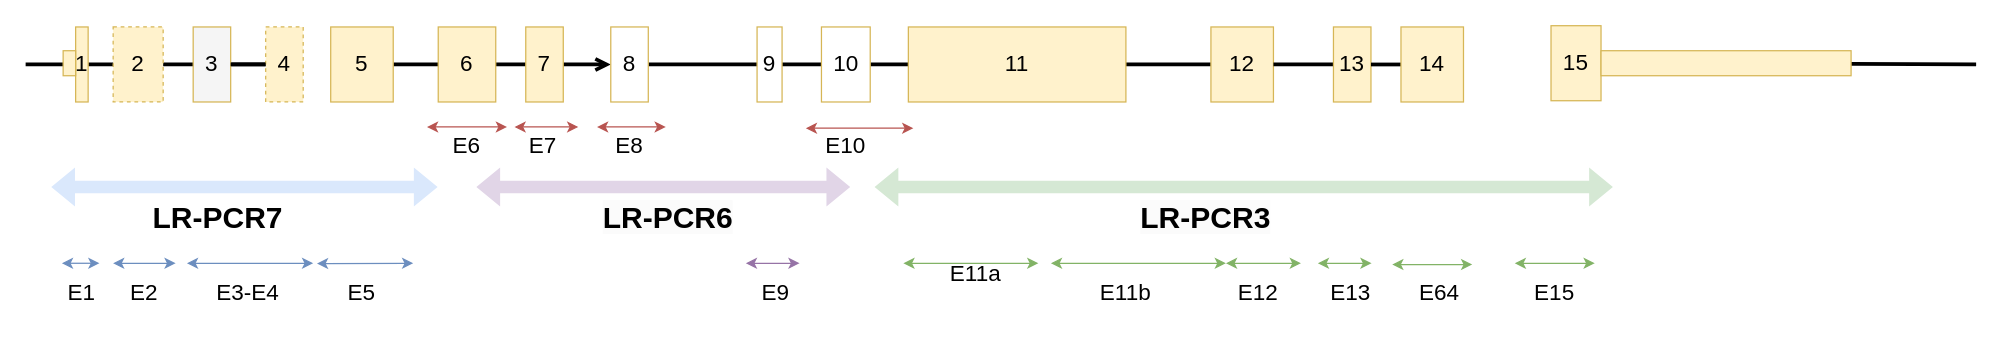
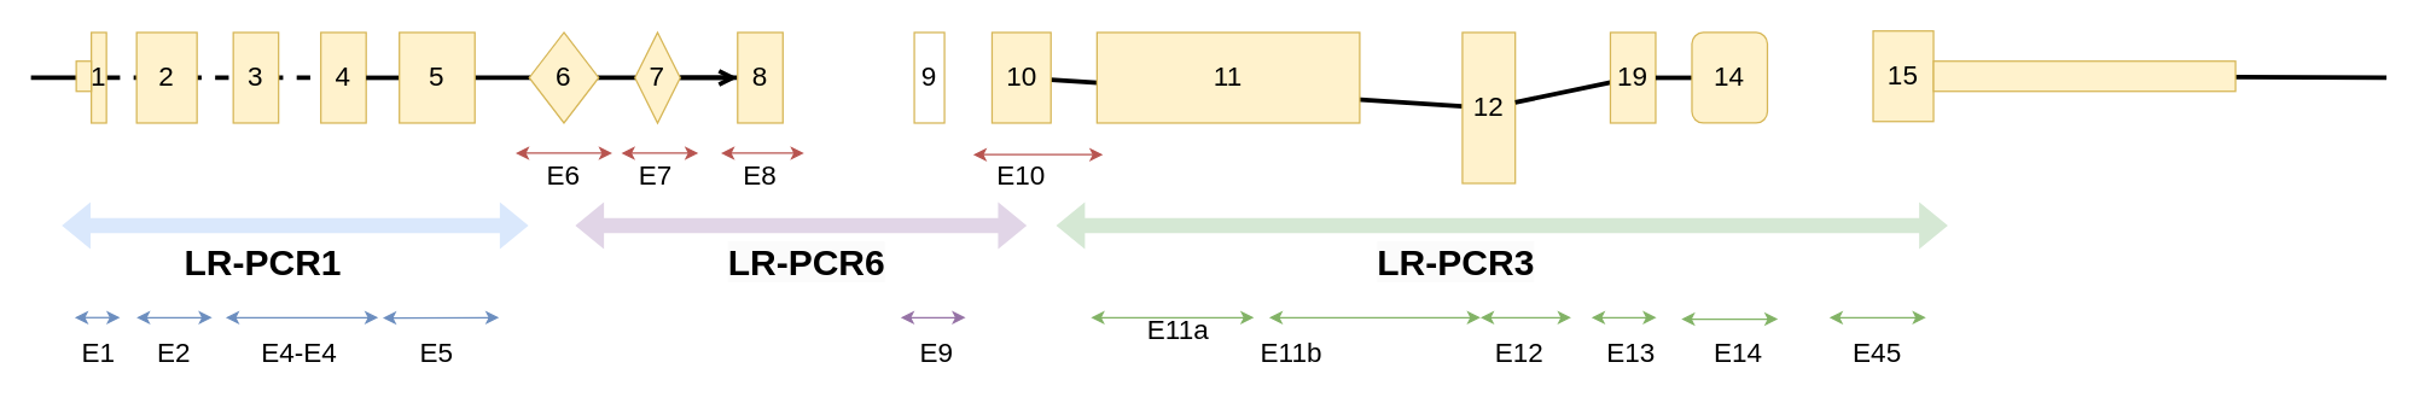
  <mxCell id="0" />
  <mxCell id="1" parent="0" />
- <mxCell id="2" value="" style="endArrow=none;html=1;rounded=0;strokeWidth=3;" edge="1" parent="1" source="8" target="11"><mxGeometry width="50" height="50" relative="1" as="geometry"><mxPoint x="70" y="51" as="sourcePoint" /><mxPoint x="1300" y="51" as="targetPoint" /></mxGeometry></mxCell>
- <mxCell id="3" value="" style="endArrow=none;html=1;rounded=0;strokeWidth=3;" edge="1" parent="1" source="16" target="18"><mxGeometry width="50" height="50" relative="1" as="geometry"><mxPoint x="500" y="51" as="sourcePoint" /><mxPoint x="1300" y="51" as="targetPoint" /></mxGeometry></mxCell>
+ <mxCell id="2" value="" style="endArrow=none;html=1;rounded=0;strokeWidth=3;dashed=1;" edge="1" parent="1" source="8" target="11"><mxGeometry width="50" height="50" relative="1" as="geometry"><mxPoint x="70" y="51" as="sourcePoint" /><mxPoint x="1300" y="51" as="targetPoint" /></mxGeometry></mxCell>
+ <mxCell id="3" value="" style="endArrow=none;html=1;rounded=0;strokeWidth=3;" edge="1" parent="1" source="16" target="15"><mxGeometry width="50" height="50" relative="1" as="geometry"><mxPoint x="500" y="51" as="sourcePoint" /><mxPoint x="1300" y="51" as="targetPoint" /></mxGeometry></mxCell>
  <mxCell id="4" value="" style="endArrow=none;html=1;rounded=0;strokeWidth=3;" edge="1" parent="1" source="18" target="20"><mxGeometry width="50" height="50" relative="1" as="geometry"><mxPoint x="696" y="51" as="sourcePoint" /><mxPoint x="1300" y="51" as="targetPoint" /></mxGeometry></mxCell>
  <mxCell id="5" value="" style="endArrow=open;html=1;rounded=0;strokeWidth=3;" edge="1" parent="1" source="13" target="16"><mxGeometry width="50" height="50" relative="1" as="geometry"><mxPoint x="314" y="51" as="sourcePoint" /><mxPoint x="1300" y="51" as="targetPoint" /></mxGeometry></mxCell>
  <mxCell id="6" value="" style="endArrow=none;html=1;rounded=0;strokeWidth=3;" edge="1" parent="1" source="64"><mxGeometry width="50" height="50" relative="1" as="geometry"><mxPoint x="60" y="51" as="sourcePoint" /><mxPoint x="1580" y="51" as="targetPoint" /></mxGeometry></mxCell>
  <mxCell id="7" value="" style="endArrow=none;html=1;rounded=0;strokeWidth=3;" edge="1" parent="1" target="8"><mxGeometry width="50" height="50" relative="1" as="geometry"><mxPoint x="20" y="51" as="sourcePoint" /><mxPoint x="1300" y="51" as="targetPoint" /></mxGeometry></mxCell>
  <mxCell id="8" value="&lt;font style=&quot;font-size: 18px;&quot;&gt;1&lt;/font&gt;" style="rounded=0;whiteSpace=wrap;html=1;fillColor=#fff2cc;strokeColor=#d6b656;" vertex="1" parent="1"><mxGeometry x="60" y="21" width="10" height="60" as="geometry" /></mxCell>
- <mxCell id="9" value="&lt;font style=&quot;font-size: 18px;&quot;&gt;2&lt;/font&gt;" style="rounded=0;whiteSpace=wrap;html=1;fillColor=#fff2cc;strokeColor=#d6b656;dashed=1;" vertex="1" parent="1"><mxGeometry x="90" y="21" width="40" height="60" as="geometry" /></mxCell>
- <mxCell id="10" value="&lt;font style=&quot;font-size: 18px;&quot;&gt;3&lt;/font&gt;" style="rounded=0;whiteSpace=wrap;html=1;fillColor=#f5f5f5;strokeColor=#d6b656;" vertex="1" parent="1"><mxGeometry x="154" y="21" width="30" height="60" as="geometry" /></mxCell>
- <mxCell id="11" value="&lt;font style=&quot;font-size: 18px;&quot;&gt;4&lt;/font&gt;" style="rounded=0;whiteSpace=wrap;html=1;fillColor=#fff2cc;strokeColor=#d6b656;dashed=1;" vertex="1" parent="1"><mxGeometry x="212" y="21" width="30" height="60" as="geometry" /></mxCell>
- <mxCell id="12" value="" style="endArrow=none;html=1;rounded=0;strokeWidth=3;" edge="1" parent="1" source="11" target="10"><mxGeometry width="50" height="50" relative="1" as="geometry"><mxPoint x="242" y="51" as="sourcePoint" /><mxPoint x="1300" y="51" as="targetPoint" /></mxGeometry></mxCell>
+ <mxCell id="9" value="&lt;font style=&quot;font-size: 18px;&quot;&gt;2&lt;/font&gt;" style="rounded=0;whiteSpace=wrap;html=1;fillColor=#fff2cc;strokeColor=#d6b656;" vertex="1" parent="1"><mxGeometry x="90" y="21" width="40" height="60" as="geometry" /></mxCell>
+ <mxCell id="10" value="&lt;font style=&quot;font-size: 18px;&quot;&gt;3&lt;/font&gt;" style="rounded=0;whiteSpace=wrap;html=1;fillColor=#fff2cc;strokeColor=#d6b656;" vertex="1" parent="1"><mxGeometry x="154" y="21" width="30" height="60" as="geometry" /></mxCell>
+ <mxCell id="11" value="&lt;font style=&quot;font-size: 18px;&quot;&gt;4&lt;/font&gt;" style="rounded=0;whiteSpace=wrap;html=1;fillColor=#fff2cc;strokeColor=#d6b656;" vertex="1" parent="1"><mxGeometry x="212" y="21" width="30" height="60" as="geometry" /></mxCell>
+ <mxCell id="12" value="" style="endArrow=none;html=1;rounded=0;strokeWidth=3;" edge="1" parent="1" source="11" target="13"><mxGeometry width="50" height="50" relative="1" as="geometry"><mxPoint x="242" y="51" as="sourcePoint" /><mxPoint x="1300" y="51" as="targetPoint" /></mxGeometry></mxCell>
  <mxCell id="13" value="&lt;font style=&quot;font-size: 18px;&quot;&gt;5&lt;/font&gt;" style="rounded=0;whiteSpace=wrap;html=1;fillColor=#fff2cc;strokeColor=#d6b656;" vertex="1" parent="1"><mxGeometry x="264" y="21" width="50" height="60" as="geometry" /></mxCell>
- <mxCell id="14" value="&lt;font style=&quot;font-size: 18px;&quot;&gt;6&lt;/font&gt;" style="rounded=0;whiteSpace=wrap;html=1;fillColor=#fff2cc;strokeColor=#d6b656;" vertex="1" parent="1"><mxGeometry x="350" y="21" width="46" height="60" as="geometry" /></mxCell>
- <mxCell id="15" value="&lt;font style=&quot;font-size: 18px;&quot;&gt;7&lt;/font&gt;" style="rounded=0;whiteSpace=wrap;html=1;fillColor=#fff2cc;strokeColor=#d6b656;" vertex="1" parent="1"><mxGeometry x="420" y="21" width="30" height="60" as="geometry" /></mxCell>
- <mxCell id="16" value="&lt;font style=&quot;font-size: 18px;&quot;&gt;8&lt;/font&gt;" style="rounded=0;whiteSpace=wrap;html=1;fillColor=#ffffff;strokeColor=#d6b656;" vertex="1" parent="1"><mxGeometry x="488" y="21" width="30" height="60" as="geometry" /></mxCell>
+ <mxCell id="14" value="&lt;font style=&quot;font-size: 18px;&quot;&gt;6&lt;/font&gt;" style="rhombus;whiteSpace=wrap;html=1;fillColor=#fff2cc;strokeColor=#d6b656;" vertex="1" parent="1"><mxGeometry x="350" y="21" width="46" height="60" as="geometry" /></mxCell>
+ <mxCell id="15" value="&lt;font style=&quot;font-size: 18px;&quot;&gt;7&lt;/font&gt;" style="rhombus;whiteSpace=wrap;html=1;fillColor=#fff2cc;strokeColor=#d6b656;" vertex="1" parent="1"><mxGeometry x="420" y="21" width="30" height="60" as="geometry" /></mxCell>
+ <mxCell id="16" value="&lt;font style=&quot;font-size: 18px;&quot;&gt;8&lt;/font&gt;" style="rounded=0;whiteSpace=wrap;html=1;fillColor=#fff2cc;strokeColor=#d6b656;" vertex="1" parent="1"><mxGeometry x="488" y="21" width="30" height="60" as="geometry" /></mxCell>
  <mxCell id="17" value="&lt;font style=&quot;font-size: 18px;&quot;&gt;9&lt;/font&gt;" style="rounded=0;whiteSpace=wrap;html=1;fillColor=#ffffff;strokeColor=#d6b656;" vertex="1" parent="1"><mxGeometry x="605" y="21" width="20" height="60" as="geometry" /></mxCell>
- <mxCell id="18" value="&lt;font style=&quot;font-size: 18px;&quot;&gt;10&lt;/font&gt;" style="rounded=0;whiteSpace=wrap;html=1;fillColor=#ffffff;strokeColor=#d6b656;" vertex="1" parent="1"><mxGeometry x="656.5" y="21" width="39" height="60" as="geometry" /></mxCell>
+ <mxCell id="18" value="&lt;font style=&quot;font-size: 18px;&quot;&gt;10&lt;/font&gt;" style="rounded=0;whiteSpace=wrap;html=1;fillColor=#fff2cc;strokeColor=#d6b656;" vertex="1" parent="1"><mxGeometry x="656.5" y="21" width="39" height="60" as="geometry" /></mxCell>
  <mxCell id="19" value="&lt;font style=&quot;font-size: 18px;&quot;&gt;11&lt;/font&gt;" style="rounded=0;whiteSpace=wrap;html=1;fillColor=#fff2cc;strokeColor=#d6b656;" vertex="1" parent="1"><mxGeometry x="726" y="21" width="174" height="60" as="geometry" /></mxCell>
- <mxCell id="20" value="&lt;font style=&quot;font-size: 18px;&quot;&gt;12&lt;/font&gt;" style="rounded=0;whiteSpace=wrap;html=1;fillColor=#fff2cc;strokeColor=#d6b656;" vertex="1" parent="1"><mxGeometry x="968" y="21" width="50" height="60" as="geometry" /></mxCell>
+ <mxCell id="20" value="&lt;font style=&quot;font-size: 18px;&quot;&gt;12&lt;/font&gt;" style="rounded=0;whiteSpace=wrap;html=1;fillColor=#fff2cc;strokeColor=#d6b656;" vertex="1" parent="1"><mxGeometry x="968" y="21" width="35" height="100" as="geometry" /></mxCell>
  <mxCell id="21" value="" style="endArrow=none;html=1;rounded=0;strokeWidth=3;" edge="1" parent="1" source="20" target="22"><mxGeometry width="50" height="50" relative="1" as="geometry"><mxPoint x="1036" y="51" as="sourcePoint" /><mxPoint x="1300" y="51" as="targetPoint" /></mxGeometry></mxCell>
- <mxCell id="22" value="&lt;font style=&quot;font-size: 18px;&quot;&gt;13&lt;/font&gt;" style="rounded=0;whiteSpace=wrap;html=1;fillColor=#fff2cc;strokeColor=#d6b656;" vertex="1" parent="1"><mxGeometry x="1066" y="21" width="30" height="60" as="geometry" /></mxCell>
+ <mxCell id="22" value="&lt;font style=&quot;font-size: 18px;&quot;&gt;19&lt;/font&gt;" style="rounded=0;whiteSpace=wrap;html=1;fillColor=#fff2cc;strokeColor=#d6b656;" vertex="1" parent="1"><mxGeometry x="1066" y="21" width="30" height="60" as="geometry" /></mxCell>
  <mxCell id="23" value="" style="endArrow=none;html=1;rounded=0;strokeWidth=3;" edge="1" parent="1" source="22" target="24"><mxGeometry width="50" height="50" relative="1" as="geometry"><mxPoint x="1090" y="51" as="sourcePoint" /><mxPoint x="1300" y="51" as="targetPoint" /></mxGeometry></mxCell>
- <mxCell id="24" value="&lt;font style=&quot;font-size: 18px;&quot;&gt;14&lt;/font&gt;" style="rounded=0;whiteSpace=wrap;html=1;fillColor=#fff2cc;strokeColor=#d6b656;" vertex="1" parent="1"><mxGeometry x="1120" y="21" width="50" height="60" as="geometry" /></mxCell>
+ <mxCell id="24" value="&lt;font style=&quot;font-size: 18px;&quot;&gt;14&lt;/font&gt;" style="whiteSpace=wrap;html=1;fillColor=#fff2cc;strokeColor=#d6b656;rounded=1;" vertex="1" parent="1"><mxGeometry x="1120" y="21" width="50" height="60" as="geometry" /></mxCell>
  <mxCell id="25" value="&lt;font style=&quot;font-size: 18px;&quot;&gt;15&lt;/font&gt;" style="rounded=0;whiteSpace=wrap;html=1;fillColor=#fff2cc;strokeColor=#d6b656;" vertex="1" parent="1"><mxGeometry x="1240" y="20" width="40" height="60" as="geometry" /></mxCell>
  <mxCell id="26" value="" style="shape=flexArrow;endArrow=classic;startArrow=classic;html=1;rounded=0;fillColor=#dae8fc;strokeColor=none;" edge="1" parent="1"><mxGeometry width="100" height="100" relative="1" as="geometry"><mxPoint x="40" y="149" as="sourcePoint" /><mxPoint x="350" y="149" as="targetPoint" /></mxGeometry></mxCell>
  <mxCell id="27" value="" style="shape=flexArrow;endArrow=classic;startArrow=classic;html=1;rounded=0;fillColor=#e1d5e7;strokeColor=none;" edge="1" parent="1"><mxGeometry width="100" height="100" relative="1" as="geometry"><mxPoint x="380" y="149" as="sourcePoint" /><mxPoint x="680" y="149" as="targetPoint" /></mxGeometry></mxCell>
  <mxCell id="28" value="" style="shape=flexArrow;endArrow=classic;startArrow=classic;html=1;rounded=0;strokeColor=none;fillColor=#d5e8d4;" edge="1" parent="1"><mxGeometry width="100" height="100" relative="1" as="geometry"><mxPoint x="698.5" y="149" as="sourcePoint" /><mxPoint x="1290" y="149" as="targetPoint" /></mxGeometry></mxCell>
- <mxCell id="29" value="&lt;span style=&quot;font-size: 24px;&quot;&gt;&lt;b&gt;LR-PCR7&lt;/b&gt;&lt;/span&gt;" style="text;html=1;align=center;verticalAlign=middle;whiteSpace=wrap;rounded=0;" vertex="1" parent="1"><mxGeometry x="120" y="159" width="108" height="30" as="geometry" /></mxCell>
+ <mxCell id="29" value="&lt;span style=&quot;font-size: 24px;&quot;&gt;&lt;b&gt;LR-PCR1&lt;/b&gt;&lt;/span&gt;" style="text;html=1;align=center;verticalAlign=middle;whiteSpace=wrap;rounded=0;" vertex="1" parent="1"><mxGeometry x="120" y="159" width="108" height="30" as="geometry" /></mxCell>
  <mxCell id="30" value="&lt;span style=&quot;color: rgb(0, 0, 0); font-family: Helvetica; font-size: 24px; font-style: normal; font-variant-ligatures: normal; font-variant-caps: normal; letter-spacing: normal; orphans: 2; text-align: center; text-indent: 0px; text-transform: none; widows: 2; word-spacing: 0px; -webkit-text-stroke-width: 0px; white-space: normal; background-color: rgb(251, 251, 251); text-decoration-thickness: initial; text-decoration-style: initial; text-decoration-color: initial; float: none; display: inline !important;&quot;&gt;&lt;b&gt;LR-PCR6&lt;/b&gt;&lt;/span&gt;" style="text;whiteSpace=wrap;html=1;" vertex="1" parent="1"><mxGeometry x="480" y="153" width="140" height="50" as="geometry" /></mxCell>
  <mxCell id="31" value="&lt;span style=&quot;color: rgb(0, 0, 0); font-family: Helvetica; font-size: 24px; font-style: normal; font-variant-ligatures: normal; font-variant-caps: normal; letter-spacing: normal; orphans: 2; text-align: center; text-indent: 0px; text-transform: none; widows: 2; word-spacing: 0px; -webkit-text-stroke-width: 0px; white-space: normal; background-color: rgb(251, 251, 251); text-decoration-thickness: initial; text-decoration-style: initial; text-decoration-color: initial; float: none; display: inline !important;&quot;&gt;&lt;b&gt;LR-PCR3&lt;/b&gt;&lt;/span&gt;" style="text;whiteSpace=wrap;html=1;" vertex="1" parent="1"><mxGeometry x="910" y="153" width="140" height="50" as="geometry" /></mxCell>
  <mxCell id="32" value="" style="endArrow=classic;startArrow=classic;html=1;rounded=0;entryX=0.031;entryY=1;entryDx=0;entryDy=0;entryPerimeter=0;fillColor=#dae8fc;strokeColor=#6c8ebf;" edge="1" parent="1"><mxGeometry width="50" height="50" relative="1" as="geometry"><mxPoint x="49" y="210" as="sourcePoint" /><mxPoint x="79.052" y="210" as="targetPoint" /></mxGeometry></mxCell>
  <mxCell id="33" value="" style="endArrow=classic;startArrow=classic;html=1;rounded=0;fillColor=#dae8fc;strokeColor=#6c8ebf;" edge="1" parent="1"><mxGeometry width="50" height="50" relative="1" as="geometry"><mxPoint x="89.95" y="210" as="sourcePoint" /><mxPoint x="140" y="210" as="targetPoint" /></mxGeometry></mxCell>
  <mxCell id="34" value="" style="endArrow=classic;startArrow=classic;html=1;rounded=0;fillColor=#dae8fc;strokeColor=#6c8ebf;" edge="1" parent="1"><mxGeometry width="50" height="50" relative="1" as="geometry"><mxPoint x="149" y="210" as="sourcePoint" /><mxPoint x="250" y="210" as="targetPoint" /></mxGeometry></mxCell>
  <mxCell id="35" value="" style="endArrow=classic;startArrow=classic;html=1;rounded=0;fillColor=#dae8fc;strokeColor=#6c8ebf;" edge="1" parent="1"><mxGeometry width="50" height="50" relative="1" as="geometry"><mxPoint x="253" y="210.21" as="sourcePoint" /><mxPoint x="330" y="210" as="targetPoint" /></mxGeometry></mxCell>
  <mxCell id="36" value="" style="endArrow=classic;startArrow=classic;html=1;rounded=0;fillColor=#e1d5e7;strokeColor=#9673a6;" edge="1" parent="1"><mxGeometry width="50" height="50" relative="1" as="geometry"><mxPoint x="596" y="210" as="sourcePoint" /><mxPoint x="639" y="210" as="targetPoint" /></mxGeometry></mxCell>
  <mxCell id="37" value="" style="endArrow=classic;startArrow=classic;html=1;rounded=0;fillColor=#d5e8d4;strokeColor=#82b366;" edge="1" parent="1"><mxGeometry width="50" height="50" relative="1" as="geometry"><mxPoint x="722" y="210" as="sourcePoint" /><mxPoint x="830" y="210" as="targetPoint" /></mxGeometry></mxCell>
  <mxCell id="38" value="" style="endArrow=classic;startArrow=classic;html=1;rounded=0;fillColor=#d5e8d4;strokeColor=#82b366;" edge="1" parent="1"><mxGeometry width="50" height="50" relative="1" as="geometry"><mxPoint x="840" y="210" as="sourcePoint" /><mxPoint x="980" y="210" as="targetPoint" /></mxGeometry></mxCell>
  <mxCell id="39" value="" style="endArrow=classic;startArrow=classic;html=1;rounded=0;fillColor=#d5e8d4;strokeColor=#82b366;" edge="1" parent="1"><mxGeometry width="50" height="50" relative="1" as="geometry"><mxPoint x="980" y="210" as="sourcePoint" /><mxPoint x="1040" y="210" as="targetPoint" /></mxGeometry></mxCell>
  <mxCell id="40" value="" style="endArrow=classic;startArrow=classic;html=1;rounded=0;fillColor=#d5e8d4;strokeColor=#82b366;" edge="1" parent="1"><mxGeometry width="50" height="50" relative="1" as="geometry"><mxPoint x="1053.5" y="210" as="sourcePoint" /><mxPoint x="1096.5" y="210" as="targetPoint" /></mxGeometry></mxCell>
  <mxCell id="41" value="" style="endArrow=classic;startArrow=classic;html=1;rounded=0;fillColor=#d5e8d4;strokeColor=#82b366;" edge="1" parent="1"><mxGeometry width="50" height="50" relative="1" as="geometry"><mxPoint x="1113" y="211" as="sourcePoint" /><mxPoint x="1177" y="211" as="targetPoint" /></mxGeometry></mxCell>
  <mxCell id="42" value="" style="endArrow=classic;startArrow=classic;html=1;rounded=0;fillColor=#d5e8d4;strokeColor=#82b366;" edge="1" parent="1"><mxGeometry width="50" height="50" relative="1" as="geometry"><mxPoint x="1211" y="210" as="sourcePoint" /><mxPoint x="1275" y="210" as="targetPoint" /></mxGeometry></mxCell>
  <mxCell id="43" value="&lt;font style=&quot;font-size: 18px;&quot;&gt;E1&lt;/font&gt;" style="text;html=1;align=center;verticalAlign=middle;whiteSpace=wrap;rounded=0;" vertex="1" parent="1"><mxGeometry x="35" y="219" width="60" height="30" as="geometry" /></mxCell>
  <mxCell id="44" value="&lt;font style=&quot;font-size: 18px;&quot;&gt;E2&lt;/font&gt;" style="text;html=1;align=center;verticalAlign=middle;whiteSpace=wrap;rounded=0;" vertex="1" parent="1"><mxGeometry x="85" y="219" width="60" height="30" as="geometry" /></mxCell>
- <mxCell id="45" value="&lt;font style=&quot;font-size: 18px;&quot;&gt;E3-E4&lt;/font&gt;" style="text;html=1;align=center;verticalAlign=middle;whiteSpace=wrap;rounded=0;" vertex="1" parent="1"><mxGeometry x="168" y="219" width="60" height="30" as="geometry" /></mxCell>
+ <mxCell id="45" value="&lt;font style=&quot;font-size: 18px;&quot;&gt;E4-E4&lt;/font&gt;" style="text;html=1;align=center;verticalAlign=middle;whiteSpace=wrap;rounded=0;" vertex="1" parent="1"><mxGeometry x="168" y="219" width="60" height="30" as="geometry" /></mxCell>
  <mxCell id="46" value="&lt;font style=&quot;font-size: 18px;&quot;&gt;E5&lt;/font&gt;" style="text;html=1;align=center;verticalAlign=middle;whiteSpace=wrap;rounded=0;" vertex="1" parent="1"><mxGeometry x="259" y="219" width="60" height="30" as="geometry" /></mxCell>
  <mxCell id="47" value="&lt;font style=&quot;font-size: 18px;&quot;&gt;E9&lt;/font&gt;" style="text;html=1;align=center;verticalAlign=middle;whiteSpace=wrap;rounded=0;" vertex="1" parent="1"><mxGeometry x="590" y="219" width="60" height="30" as="geometry" /></mxCell>
  <mxCell id="48" value="&lt;span style=&quot;font-size: 18px;&quot;&gt;E11a&lt;/span&gt;" style="text;html=1;align=center;verticalAlign=middle;whiteSpace=wrap;rounded=0;" vertex="1" parent="1"><mxGeometry x="750" y="204" width="60" height="30" as="geometry" /></mxCell>
- <mxCell id="49" value="&lt;span style=&quot;font-size: 18px;&quot;&gt;E11b&lt;/span&gt;" style="text;html=1;align=center;verticalAlign=middle;whiteSpace=wrap;rounded=0;" vertex="1" parent="1"><mxGeometry x="870" y="219" width="60" height="30" as="geometry" /></mxCell>
+ <mxCell id="49" value="&lt;span style=&quot;font-size: 18px;&quot;&gt;E11b&lt;/span&gt;" style="text;html=1;align=center;verticalAlign=middle;whiteSpace=wrap;rounded=0;" vertex="1" parent="1"><mxGeometry x="825" y="219" width="60" height="30" as="geometry" /></mxCell>
  <mxCell id="50" value="&lt;span style=&quot;font-size: 18px;&quot;&gt;E12&lt;/span&gt;" style="text;html=1;align=center;verticalAlign=middle;whiteSpace=wrap;rounded=0;" vertex="1" parent="1"><mxGeometry x="976" y="219" width="60" height="30" as="geometry" /></mxCell>
  <mxCell id="51" value="&lt;span style=&quot;font-size: 18px;&quot;&gt;E13&lt;/span&gt;" style="text;html=1;align=center;verticalAlign=middle;whiteSpace=wrap;rounded=0;" vertex="1" parent="1"><mxGeometry x="1050" y="219" width="60" height="30" as="geometry" /></mxCell>
- <mxCell id="52" value="&lt;span style=&quot;font-size: 18px;&quot;&gt;E64&lt;/span&gt;" style="text;html=1;align=center;verticalAlign=middle;whiteSpace=wrap;rounded=0;" vertex="1" parent="1"><mxGeometry x="1121" y="219" width="60" height="30" as="geometry" /></mxCell>
- <mxCell id="53" value="&lt;span style=&quot;font-size: 18px;&quot;&gt;E15&lt;/span&gt;" style="text;html=1;align=center;verticalAlign=middle;whiteSpace=wrap;rounded=0;" vertex="1" parent="1"><mxGeometry x="1213" y="219" width="60" height="30" as="geometry" /></mxCell>
+ <mxCell id="52" value="&lt;span style=&quot;font-size: 18px;&quot;&gt;E14&lt;/span&gt;" style="text;html=1;align=center;verticalAlign=middle;whiteSpace=wrap;rounded=0;" vertex="1" parent="1"><mxGeometry x="1121" y="219" width="60" height="30" as="geometry" /></mxCell>
+ <mxCell id="53" value="&lt;span style=&quot;font-size: 18px;&quot;&gt;E45&lt;/span&gt;" style="text;html=1;align=center;verticalAlign=middle;whiteSpace=wrap;rounded=0;" vertex="1" parent="1"><mxGeometry x="1213" y="219" width="60" height="30" as="geometry" /></mxCell>
  <mxCell id="54" value="" style="endArrow=classic;startArrow=classic;html=1;rounded=0;fillColor=#f8cecc;strokeColor=#b85450;" edge="1" parent="1"><mxGeometry width="50" height="50" relative="1" as="geometry"><mxPoint x="341" y="101" as="sourcePoint" /><mxPoint x="405" y="101" as="targetPoint" /></mxGeometry></mxCell>
  <mxCell id="55" value="" style="endArrow=classic;startArrow=classic;html=1;rounded=0;fillColor=#f8cecc;strokeColor=#b85450;" edge="1" parent="1"><mxGeometry width="50" height="50" relative="1" as="geometry"><mxPoint x="644" y="102" as="sourcePoint" /><mxPoint x="730" y="102" as="targetPoint" /></mxGeometry></mxCell>
  <mxCell id="56" value="&lt;font style=&quot;font-size: 18px;&quot;&gt;E6&lt;/font&gt;" style="text;html=1;align=center;verticalAlign=middle;whiteSpace=wrap;rounded=0;" vertex="1" parent="1"><mxGeometry x="343" y="101" width="60" height="30" as="geometry" /></mxCell>
  <mxCell id="57" value="&lt;font style=&quot;font-size: 18px;&quot;&gt;E10&lt;/font&gt;" style="text;html=1;align=center;verticalAlign=middle;whiteSpace=wrap;rounded=0;" vertex="1" parent="1"><mxGeometry x="646" y="101" width="60" height="30" as="geometry" /></mxCell>
  <mxCell id="58" value="&lt;font style=&quot;font-size: 18px;&quot;&gt;E7&lt;/font&gt;" style="text;html=1;align=center;verticalAlign=middle;whiteSpace=wrap;rounded=0;" vertex="1" parent="1"><mxGeometry x="404" y="100" width="60" height="31" as="geometry" /></mxCell>
  <mxCell id="59" value="&lt;font style=&quot;font-size: 18px;&quot;&gt;E8&lt;/font&gt;" style="text;html=1;align=center;verticalAlign=middle;whiteSpace=wrap;rounded=0;" vertex="1" parent="1"><mxGeometry x="473" y="101" width="60" height="30" as="geometry" /></mxCell>
  <mxCell id="60" value="" style="endArrow=classic;startArrow=classic;html=1;rounded=0;fillColor=#f8cecc;strokeColor=#b85450;exitX=0;exitY=0;exitDx=0;exitDy=0;entryX=1;entryY=0;entryDx=0;entryDy=0;" edge="1" parent="1"><mxGeometry width="50" height="50" relative="1" as="geometry"><mxPoint x="411" y="101" as="sourcePoint" /><mxPoint x="462" y="101" as="targetPoint" /></mxGeometry></mxCell>
  <mxCell id="61" value="" style="endArrow=classic;startArrow=classic;html=1;rounded=0;fillColor=#f8cecc;strokeColor=#b85450;" edge="1" parent="1"><mxGeometry width="50" height="50" relative="1" as="geometry"><mxPoint x="477" y="101" as="sourcePoint" /><mxPoint x="532" y="101" as="targetPoint" /></mxGeometry></mxCell>
  <mxCell id="62" value="" style="rounded=0;whiteSpace=wrap;html=1;fillColor=#fff2cc;strokeColor=#d6b656;" vertex="1" parent="1"><mxGeometry x="50" y="40" width="10" height="20" as="geometry" /></mxCell>
  <mxCell id="63" value="" style="endArrow=none;html=1;rounded=0;strokeWidth=3;" edge="1" parent="1" source="25" target="64"><mxGeometry width="50" height="50" relative="1" as="geometry"><mxPoint x="1263" y="50" as="sourcePoint" /><mxPoint x="1290" y="51" as="targetPoint" /></mxGeometry></mxCell>
  <mxCell id="64" value="" style="rounded=0;whiteSpace=wrap;html=1;fillColor=#fff2cc;strokeColor=#d6b656;" vertex="1" parent="1"><mxGeometry x="1280" y="40" width="200" height="20" as="geometry" /></mxCell>
